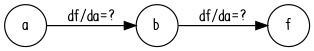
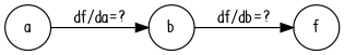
  digraph {
    fontname="Patrick Hand"
    rankdir=LR
    node [fontname="Patrick Hand" shape=circle]
    edge [fontname="Patrick Hand"]
    a
    b
    f
    a -> b [label="df/da=?"]
-   b -> f [label="df/da=?"]
+   b -> f [label="df/db=?"]
  }
